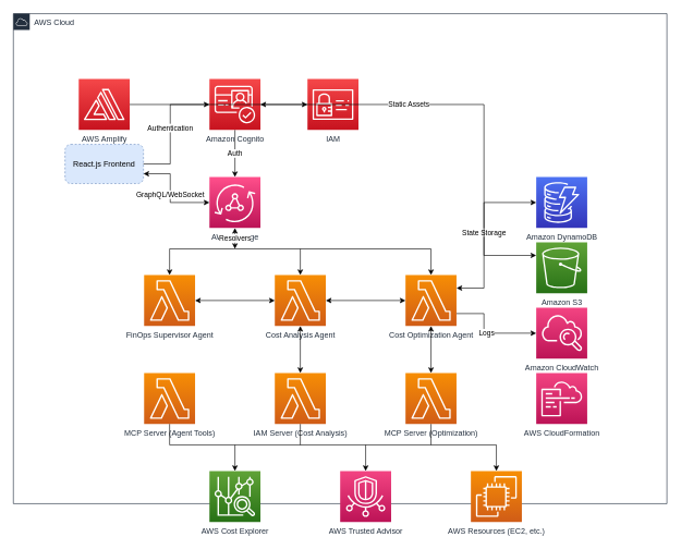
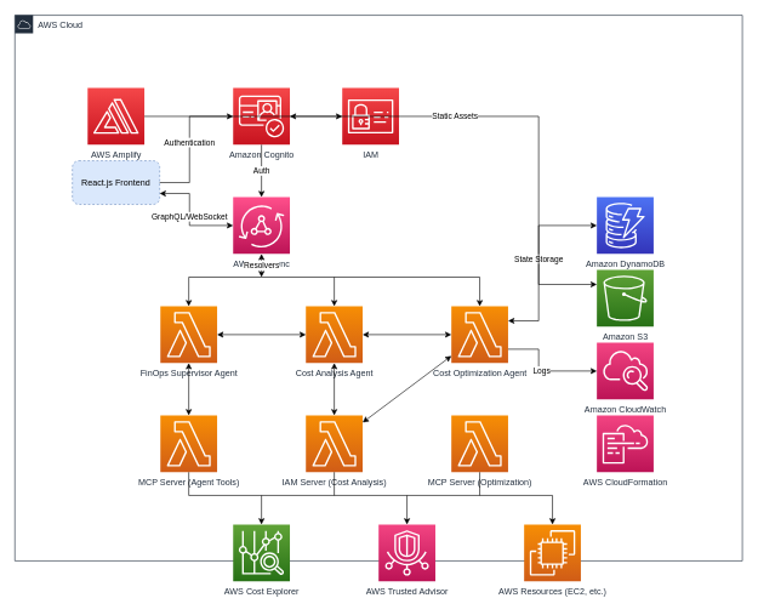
  <mxCell id="0" />
  <mxCell id="1" parent="0" />
  <mxCell id="2" value="AWS Cloud" style="points=[[0,0],[0.25,0],[0.5,0],[0.75,0],[1,0],[1,0.25],[1,0.5],[1,0.75],[1,1],[0.75,1],[0.5,1],[0.25,1],[0,1],[0,0.75],[0,0.5],[0,0.25]];outlineConnect=0;gradientColor=none;html=1;whiteSpace=wrap;fontSize=12;fontStyle=0;container=1;pointerEvents=0;collapsible=0;recursiveResize=0;shape=mxgraph.aws4.group;grIcon=mxgraph.aws4.group_aws_cloud;strokeColor=#232F3E;fillColor=none;verticalAlign=top;align=left;spacingLeft=30;fontColor=#232F3E;dashed=0;" vertex="1" parent="1"><mxGeometry x="20" y="20" width="1000" height="750" as="geometry" /></mxCell>
  <mxCell id="3" value="AWS Amplify" style="outlineConnect=0;fontColor=#232F3E;gradientColor=#F54749;gradientDirection=north;fillColor=#C7131F;strokeColor=#ffffff;dashed=0;verticalLabelPosition=bottom;verticalAlign=top;align=center;html=1;fontSize=12;fontStyle=0;aspect=fixed;shape=mxgraph.aws4.resourceIcon;resIcon=mxgraph.aws4.amplify;" vertex="1" parent="2"><mxGeometry x="100" y="100" width="78" height="78" as="geometry" /></mxCell>
  <mxCell id="4" value="React.js Frontend" style="rounded=1;whiteSpace=wrap;html=1;fillColor=#dae8fc;strokeColor=#6c8ebf;dashed=1;" vertex="1" parent="2"><mxGeometry x="79" y="200" width="120" height="60" as="geometry" /></mxCell>
  <mxCell id="5" value="Amazon Cognito" style="outlineConnect=0;fontColor=#232F3E;gradientColor=#F54749;gradientDirection=north;fillColor=#C7131F;strokeColor=#ffffff;dashed=0;verticalLabelPosition=bottom;verticalAlign=top;align=center;html=1;fontSize=12;fontStyle=0;aspect=fixed;shape=mxgraph.aws4.resourceIcon;resIcon=mxgraph.aws4.cognito;" vertex="1" parent="2"><mxGeometry x="300" y="100" width="78" height="78" as="geometry" /></mxCell>
  <mxCell id="6" value="IAM" style="outlineConnect=0;fontColor=#232F3E;gradientColor=#F54749;gradientDirection=north;fillColor=#C7131F;strokeColor=#ffffff;dashed=0;verticalLabelPosition=bottom;verticalAlign=top;align=center;html=1;fontSize=12;fontStyle=0;aspect=fixed;shape=mxgraph.aws4.resourceIcon;resIcon=mxgraph.aws4.identity_and_access_management;" vertex="1" parent="2"><mxGeometry x="450" y="100" width="78" height="78" as="geometry" /></mxCell>
- <mxCell id="7" value="AWS Storage" style="outlineConnect=0;fontColor=#232F3E;gradientColor=#FF4F8B;gradientDirection=north;fillColor=#BC1356;strokeColor=#ffffff;dashed=0;verticalLabelPosition=bottom;verticalAlign=top;align=center;html=1;fontSize=12;fontStyle=0;aspect=fixed;shape=mxgraph.aws4.resourceIcon;resIcon=mxgraph.aws4.appsync;" vertex="1" parent="2"><mxGeometry x="300" y="250" width="78" height="78" as="geometry" /></mxCell>
+ <mxCell id="7" value="AWS AppSync" style="outlineConnect=0;fontColor=#232F3E;gradientColor=#FF4F8B;gradientDirection=north;fillColor=#BC1356;strokeColor=#ffffff;dashed=0;verticalLabelPosition=bottom;verticalAlign=top;align=center;html=1;fontSize=12;fontStyle=0;aspect=fixed;shape=mxgraph.aws4.resourceIcon;resIcon=mxgraph.aws4.appsync;" vertex="1" parent="2"><mxGeometry x="300" y="250" width="78" height="78" as="geometry" /></mxCell>
  <mxCell id="8" value="FinOps Supervisor Agent" style="outlineConnect=0;fontColor=#232F3E;gradientColor=#F78E04;gradientDirection=north;fillColor=#D05C17;strokeColor=#ffffff;dashed=0;verticalLabelPosition=bottom;verticalAlign=top;align=center;html=1;fontSize=12;fontStyle=0;aspect=fixed;shape=mxgraph.aws4.resourceIcon;resIcon=mxgraph.aws4.lambda;" vertex="1" parent="2"><mxGeometry x="200" y="400" width="78" height="78" as="geometry" /></mxCell>
  <mxCell id="9" value="Cost Analysis Agent" style="outlineConnect=0;fontColor=#232F3E;gradientColor=#F78E04;gradientDirection=north;fillColor=#D05C17;strokeColor=#ffffff;dashed=0;verticalLabelPosition=bottom;verticalAlign=top;align=center;html=1;fontSize=12;fontStyle=0;aspect=fixed;shape=mxgraph.aws4.resourceIcon;resIcon=mxgraph.aws4.lambda;" vertex="1" parent="2"><mxGeometry x="400" y="400" width="78" height="78" as="geometry" /></mxCell>
  <mxCell id="10" value="Cost Optimization Agent" style="outlineConnect=0;fontColor=#232F3E;gradientColor=#F78E04;gradientDirection=north;fillColor=#D05C17;strokeColor=#ffffff;dashed=0;verticalLabelPosition=bottom;verticalAlign=top;align=center;html=1;fontSize=12;fontStyle=0;aspect=fixed;shape=mxgraph.aws4.resourceIcon;resIcon=mxgraph.aws4.lambda;" vertex="1" parent="2"><mxGeometry x="600" y="400" width="78" height="78" as="geometry" /></mxCell>
  <mxCell id="11" value="MCP Server (Agent Tools)" style="outlineConnect=0;fontColor=#232F3E;gradientColor=#F78E04;gradientDirection=north;fillColor=#D05C17;strokeColor=#ffffff;dashed=0;verticalLabelPosition=bottom;verticalAlign=top;align=center;html=1;fontSize=12;fontStyle=0;aspect=fixed;shape=mxgraph.aws4.resourceIcon;resIcon=mxgraph.aws4.lambda;" vertex="1" parent="2"><mxGeometry x="200" y="550" width="78" height="78" as="geometry" /></mxCell>
  <mxCell id="12" value="IAM Server (Cost Analysis)" style="outlineConnect=0;fontColor=#232F3E;gradientColor=#F78E04;gradientDirection=north;fillColor=#D05C17;strokeColor=#ffffff;dashed=0;verticalLabelPosition=bottom;verticalAlign=top;align=center;html=1;fontSize=12;fontStyle=0;aspect=fixed;shape=mxgraph.aws4.resourceIcon;resIcon=mxgraph.aws4.lambda;" vertex="1" parent="2"><mxGeometry x="400" y="550" width="78" height="78" as="geometry" /></mxCell>
  <mxCell id="13" value="MCP Server (Optimization)" style="outlineConnect=0;fontColor=#232F3E;gradientColor=#F78E04;gradientDirection=north;fillColor=#D05C17;strokeColor=#ffffff;dashed=0;verticalLabelPosition=bottom;verticalAlign=top;align=center;html=1;fontSize=12;fontStyle=0;aspect=fixed;shape=mxgraph.aws4.resourceIcon;resIcon=mxgraph.aws4.lambda;" vertex="1" parent="2"><mxGeometry x="600" y="550" width="78" height="78" as="geometry" /></mxCell>
  <mxCell id="14" value="AWS Cost Explorer" style="outlineConnect=0;fontColor=#232F3E;gradientColor=#60A337;gradientDirection=north;fillColor=#277116;strokeColor=#ffffff;dashed=0;verticalLabelPosition=bottom;verticalAlign=top;align=center;html=1;fontSize=12;fontStyle=0;aspect=fixed;shape=mxgraph.aws4.resourceIcon;resIcon=mxgraph.aws4.cost_explorer;" vertex="1" parent="2"><mxGeometry x="300" y="700" width="78" height="78" as="geometry" /></mxCell>
  <mxCell id="15" value="AWS Trusted Advisor" style="outlineConnect=0;fontColor=#232F3E;gradientColor=#F34482;gradientDirection=north;fillColor=#BC1356;strokeColor=#ffffff;dashed=0;verticalLabelPosition=bottom;verticalAlign=top;align=center;html=1;fontSize=12;fontStyle=0;aspect=fixed;shape=mxgraph.aws4.resourceIcon;resIcon=mxgraph.aws4.trusted_advisor;" vertex="1" parent="2"><mxGeometry x="500" y="700" width="78" height="78" as="geometry" /></mxCell>
  <mxCell id="16" value="AWS Resources (EC2, etc.)" style="outlineConnect=0;fontColor=#232F3E;gradientColor=#F78E04;gradientDirection=north;fillColor=#D05C17;strokeColor=#ffffff;dashed=0;verticalLabelPosition=bottom;verticalAlign=top;align=center;html=1;fontSize=12;fontStyle=0;aspect=fixed;shape=mxgraph.aws4.resourceIcon;resIcon=mxgraph.aws4.ec2;" vertex="1" parent="2"><mxGeometry x="700" y="700" width="78" height="78" as="geometry" /></mxCell>
  <mxCell id="17" value="Amazon DynamoDB" style="outlineConnect=0;fontColor=#232F3E;gradientColor=#4D72F3;gradientDirection=north;fillColor=#3334B9;strokeColor=#ffffff;dashed=0;verticalLabelPosition=bottom;verticalAlign=top;align=center;html=1;fontSize=12;fontStyle=0;aspect=fixed;shape=mxgraph.aws4.resourceIcon;resIcon=mxgraph.aws4.dynamodb;" vertex="1" parent="2"><mxGeometry x="800" y="250" width="78" height="78" as="geometry" /></mxCell>
  <mxCell id="18" value="Amazon S3" style="outlineConnect=0;fontColor=#232F3E;gradientColor=#60A337;gradientDirection=north;fillColor=#277116;strokeColor=#ffffff;dashed=0;verticalLabelPosition=bottom;verticalAlign=top;align=center;html=1;fontSize=12;fontStyle=0;aspect=fixed;shape=mxgraph.aws4.resourceIcon;resIcon=mxgraph.aws4.s3;" vertex="1" parent="2"><mxGeometry x="800" y="350" width="78" height="78" as="geometry" /></mxCell>
  <mxCell id="19" value="Amazon CloudWatch" style="outlineConnect=0;fontColor=#232F3E;gradientColor=#F34482;gradientDirection=north;fillColor=#BC1356;strokeColor=#ffffff;dashed=0;verticalLabelPosition=bottom;verticalAlign=top;align=center;html=1;fontSize=12;fontStyle=0;aspect=fixed;shape=mxgraph.aws4.resourceIcon;resIcon=mxgraph.aws4.cloudwatch;" vertex="1" parent="2"><mxGeometry x="800" y="450" width="78" height="78" as="geometry" /></mxCell>
  <mxCell id="20" value="AWS CloudFormation" style="outlineConnect=0;fontColor=#232F3E;gradientColor=#F34482;gradientDirection=north;fillColor=#BC1356;strokeColor=#ffffff;dashed=0;verticalLabelPosition=bottom;verticalAlign=top;align=center;html=1;fontSize=12;fontStyle=0;aspect=fixed;shape=mxgraph.aws4.resourceIcon;resIcon=mxgraph.aws4.cloudformation;" vertex="1" parent="2"><mxGeometry x="800" y="550" width="78" height="78" as="geometry" /></mxCell>
  <mxCell id="21" value="Authentication" style="endArrow=classic;html=1;rounded=0;" edge="1" parent="2" source="4" target="5"><mxGeometry width="50" height="50" relative="1" as="geometry"><mxPoint x="200" y="230" as="sourcePoint" /><mxPoint x="300" y="139" as="targetPoint" /><Array as="points"><mxPoint x="240" y="230" /><mxPoint x="240" y="139" /></Array></mxGeometry></mxCell>
  <mxCell id="22" value="Auth" style="endArrow=classic;html=1;rounded=0;" edge="1" parent="2" source="5" target="7"><mxGeometry width="50" height="50" relative="1" as="geometry"><mxPoint x="339" y="178" as="sourcePoint" /><mxPoint x="339" y="250" as="targetPoint" /></mxGeometry></mxCell>
  <mxCell id="23" value="GraphQL/WebSocket" style="endArrow=classic;startArrow=classic;html=1;rounded=0;" edge="1" parent="2"><mxGeometry width="50" height="50" relative="1" as="geometry"><mxPoint x="199" y="245" as="sourcePoint" /><mxPoint x="300" y="289" as="targetPoint" /><Array as="points"><mxPoint x="240" y="245" /><mxPoint x="240" y="289" /></Array></mxGeometry></mxCell>
  <mxCell id="24" value="Resolvers" style="endArrow=classic;startArrow=classic;html=1;rounded=0;" edge="1" parent="2" source="7"><mxGeometry width="50" height="50" relative="1" as="geometry"><mxPoint x="339" y="328" as="sourcePoint" /><mxPoint x="339" y="360" as="targetPoint" /></mxGeometry></mxCell>
  <mxCell id="25" value="" style="endArrow=none;html=1;rounded=0;" edge="1" parent="2"><mxGeometry width="50" height="50" relative="1" as="geometry"><mxPoint x="239" y="360" as="sourcePoint" /><mxPoint x="639" y="360" as="targetPoint" /></mxGeometry></mxCell>
  <mxCell id="26" value="" style="endArrow=classic;html=1;rounded=0;" edge="1" parent="2"><mxGeometry width="50" height="50" relative="1" as="geometry"><mxPoint x="239" y="360" as="sourcePoint" /><mxPoint x="239" y="400" as="targetPoint" /></mxGeometry></mxCell>
  <mxCell id="27" value="" style="endArrow=classic;html=1;rounded=0;" edge="1" parent="2"><mxGeometry width="50" height="50" relative="1" as="geometry"><mxPoint x="439" y="360" as="sourcePoint" /><mxPoint x="439" y="400" as="targetPoint" /></mxGeometry></mxCell>
  <mxCell id="28" value="" style="endArrow=classic;html=1;rounded=0;" edge="1" parent="2"><mxGeometry width="50" height="50" relative="1" as="geometry"><mxPoint x="639" y="360" as="sourcePoint" /><mxPoint x="639" y="400" as="targetPoint" /></mxGeometry></mxCell>
  <mxCell id="29" value="" style="endArrow=classic;startArrow=classic;html=1;rounded=0;" edge="1" parent="2" source="8" target="9"><mxGeometry width="50" height="50" relative="1" as="geometry" /></mxCell>
  <mxCell id="30" value="" style="endArrow=classic;startArrow=classic;html=1;rounded=0;" edge="1" parent="2" source="9" target="10"><mxGeometry width="50" height="50" relative="1" as="geometry" /></mxCell>
+ <mxCell id="31" value="" style="endArrow=classic;startArrow=classic;html=1;rounded=0;" edge="1" parent="2" source="8" target="11"><mxGeometry width="50" height="50" relative="1" as="geometry" /></mxCell>
  <mxCell id="32" value="" style="endArrow=classic;startArrow=classic;html=1;rounded=0;" edge="1" parent="2" source="9" target="12"><mxGeometry width="50" height="50" relative="1" as="geometry" /></mxCell>
- <mxCell id="33" value="" style="endArrow=classic;startArrow=classic;html=1;rounded=0;" edge="1" parent="2" source="10" target="13"><mxGeometry width="50" height="50" relative="1" as="geometry" /></mxCell>
+ <mxCell id="33" value="" style="endArrow=classic;startArrow=classic;html=1;rounded=0;" edge="1" parent="2" source="10" target="12"><mxGeometry width="50" height="50" relative="1" as="geometry" /></mxCell>
  <mxCell id="34" value="" style="endArrow=none;html=1;rounded=0;" edge="1" parent="2"><mxGeometry width="50" height="50" relative="1" as="geometry"><mxPoint x="239" y="660" as="sourcePoint" /><mxPoint x="739" y="660" as="targetPoint" /></mxGeometry></mxCell>
  <mxCell id="35" value="" style="endArrow=none;html=1;rounded=0;" edge="1" parent="2"><mxGeometry width="50" height="50" relative="1" as="geometry"><mxPoint x="239" y="628" as="sourcePoint" /><mxPoint x="239" y="660" as="targetPoint" /></mxGeometry></mxCell>
  <mxCell id="36" value="" style="endArrow=none;html=1;rounded=0;" edge="1" parent="2"><mxGeometry width="50" height="50" relative="1" as="geometry"><mxPoint x="439" y="628" as="sourcePoint" /><mxPoint x="439" y="660" as="targetPoint" /></mxGeometry></mxCell>
  <mxCell id="37" value="" style="endArrow=none;html=1;rounded=0;" edge="1" parent="2"><mxGeometry width="50" height="50" relative="1" as="geometry"><mxPoint x="639" y="628" as="sourcePoint" /><mxPoint x="639" y="660" as="targetPoint" /></mxGeometry></mxCell>
  <mxCell id="38" value="" style="endArrow=classic;html=1;rounded=0;" edge="1" parent="2"><mxGeometry width="50" height="50" relative="1" as="geometry"><mxPoint x="339" y="660" as="sourcePoint" /><mxPoint x="339" y="700" as="targetPoint" /></mxGeometry></mxCell>
  <mxCell id="39" value="" style="endArrow=classic;html=1;rounded=0;" edge="1" parent="2"><mxGeometry width="50" height="50" relative="1" as="geometry"><mxPoint x="539" y="660" as="sourcePoint" /><mxPoint x="539" y="700" as="targetPoint" /></mxGeometry></mxCell>
  <mxCell id="40" value="" style="endArrow=classic;html=1;rounded=0;" edge="1" parent="2"><mxGeometry width="50" height="50" relative="1" as="geometry"><mxPoint x="739" y="660" as="sourcePoint" /><mxPoint x="739" y="700" as="targetPoint" /></mxGeometry></mxCell>
  <mxCell id="41" value="State Storage" style="endArrow=classic;startArrow=classic;html=1;rounded=0;" edge="1" parent="2"><mxGeometry width="50" height="50" relative="1" as="geometry"><mxPoint x="678" y="420" as="sourcePoint" /><mxPoint x="800" y="289" as="targetPoint" /><Array as="points"><mxPoint x="720" y="420" /><mxPoint x="720" y="289" /></Array></mxGeometry></mxCell>
  <mxCell id="42" value="Logs" style="endArrow=classic;html=1;rounded=0;" edge="1" parent="2"><mxGeometry width="50" height="50" relative="1" as="geometry"><mxPoint x="678" y="459" as="sourcePoint" /><mxPoint x="800" y="489" as="targetPoint" /><Array as="points"><mxPoint x="720" y="459" /><mxPoint x="720" y="489" /></Array></mxGeometry></mxCell>
  <mxCell id="43" value="Static Assets" style="endArrow=classic;html=1;rounded=0;" edge="1" parent="2"><mxGeometry width="50" height="50" relative="1" as="geometry"><mxPoint x="178" y="139" as="sourcePoint" /><mxPoint x="800" y="370" as="targetPoint" /><Array as="points"><mxPoint x="720" y="139" /><mxPoint x="720" y="370" /></Array></mxGeometry></mxCell>
  <mxCell id="44" value="" style="endArrow=classic;startArrow=classic;html=1;rounded=0;" edge="1" parent="2" source="5" target="6"><mxGeometry width="50" height="50" relative="1" as="geometry" /></mxCell>
